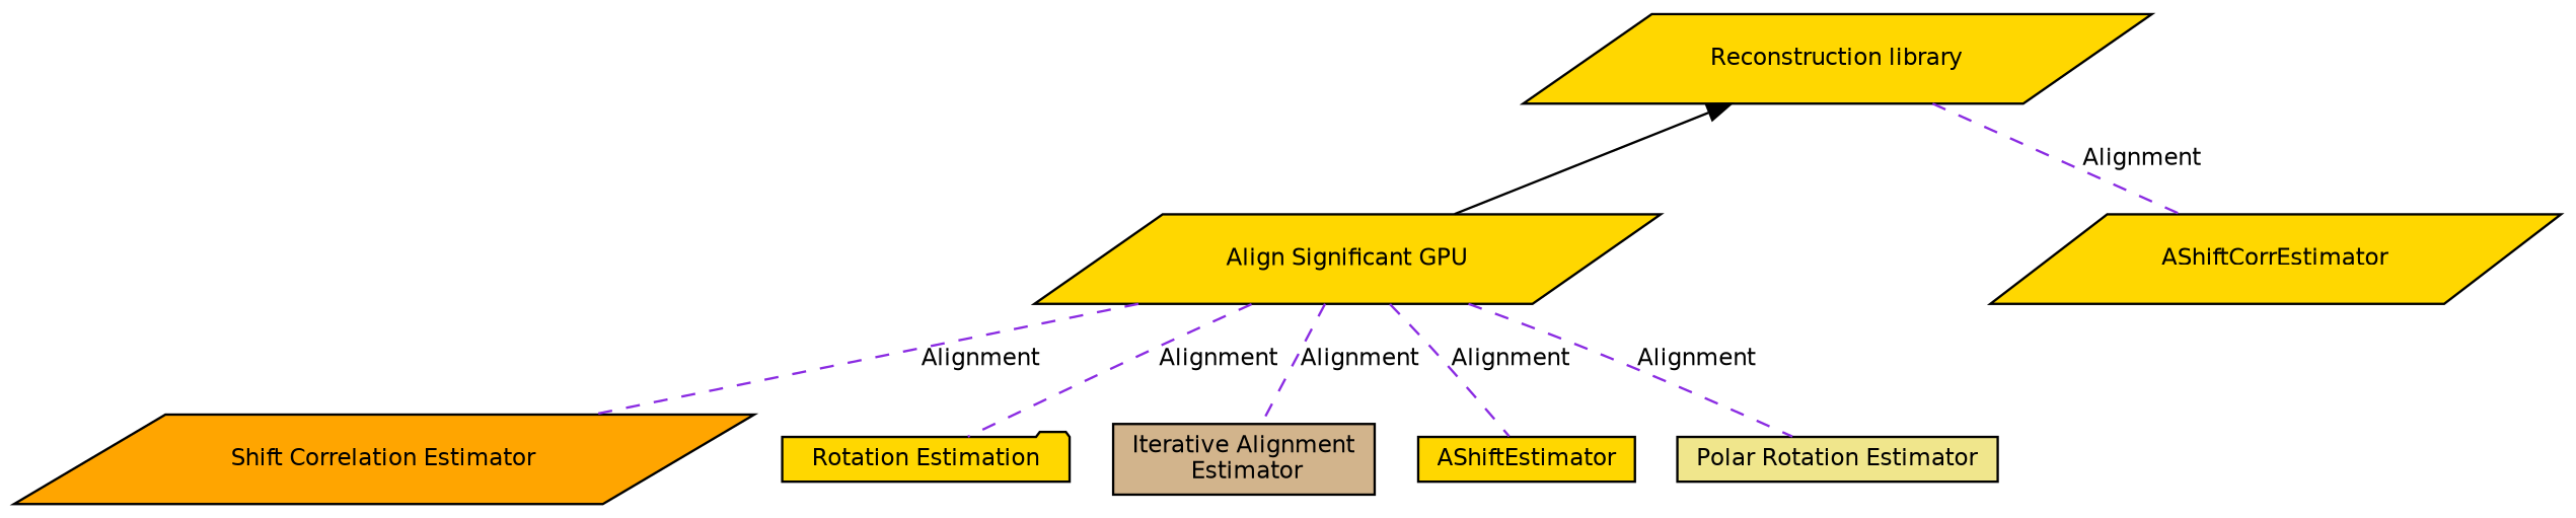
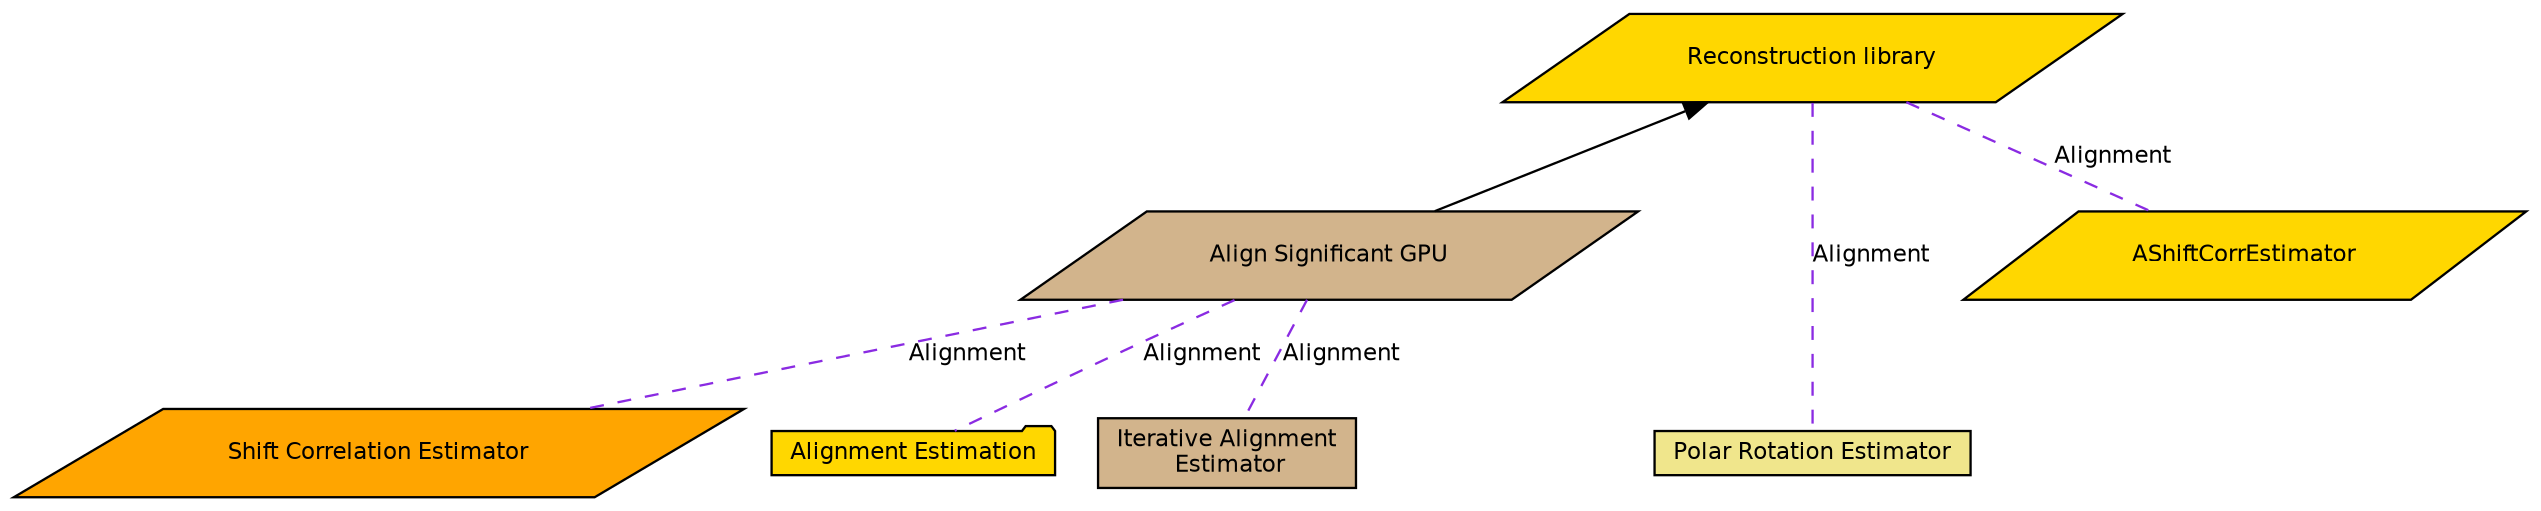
  digraph {
    rankdir=TB
    node [color=black fillcolor=gold fontname=Helvetica fontsize=10 shape=parallelogram style=filled]
    edge [color=blueviolet dir=none fontname=Helvetica fontsize=10 labelfontname=Helvetica labelfontsize=10 shape=plaintext style=dashed]
    n1 [fillcolor=orange height=0.2 label="Shift Correlation Estimator" width=0.4]
-   n2 [fontcolor=black height=0.2 label="Align Significant GPU" width=0.4]
+   n2 [fillcolor=tan fontcolor=black height=0.2 label="Align Significant GPU" width=0.4]
    n3 [fillcolor=tan height=0.2 label="Iterative Alignment\l Estimator" shape=box width=0.4]
-   n4 [height=0.2 label=AShiftEstimator shape=box width=0.4]
    n5 [fillcolor=khaki height=0.2 label="Polar Rotation Estimator" shape=box width=0.4]
-   n6 [height=0.2 label="Rotation Estimation" shape=folder width=0.4]
+   n6 [height=0.2 label="Alignment Estimation" shape=folder width=0.4]
    n7 [height=0.2 label=AShiftCorrEstimator width=0.4]
    n8 [height=0.2 label="Reconstruction library" width=0.4]
    n2 -> n1 [label=Alignment]
    n2 -> n3 [label=Alignment]
-   n2 -> n4 [label=Alignment]
-   n2 -> n5 [label=Alignment]
+   n8 -> n5 [label=Alignment]
    n2 -> n6 [label=Alignment]
    n8 -> n2 [dir=back style=solid color=""]
    n8 -> n7 [label=Alignment]
  }
